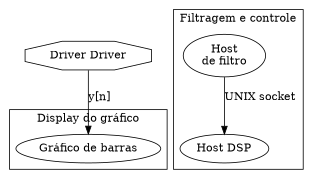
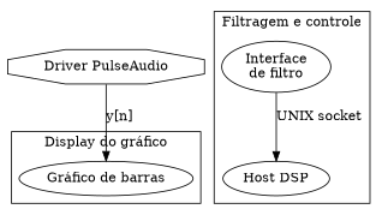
  digraph {
    rankdir=TB
    n1 [label="Gráfico de barras"]
-   n2 [label="Host\nde filtro"]
+   n2 [label="Interface\nde filtro"]
    n3 [label="Host DSP"]
-   n4 [label="Driver Driver" shape=octagon]
+   n4 [label="Driver PulseAudio" shape=octagon]
    subgraph cluster_1 {
      label="Display do gráfico"
      n1
    }
    subgraph cluster_2 {
      label="Filtragem e controle"
      n2
      n3
    }
    n2 -> n3 [label="UNIX socket"]
    n4 -> n1 [label="y[n]"]
  }
